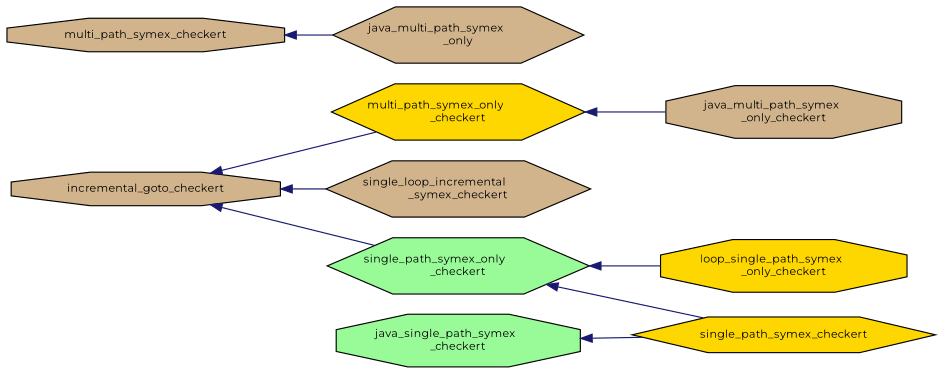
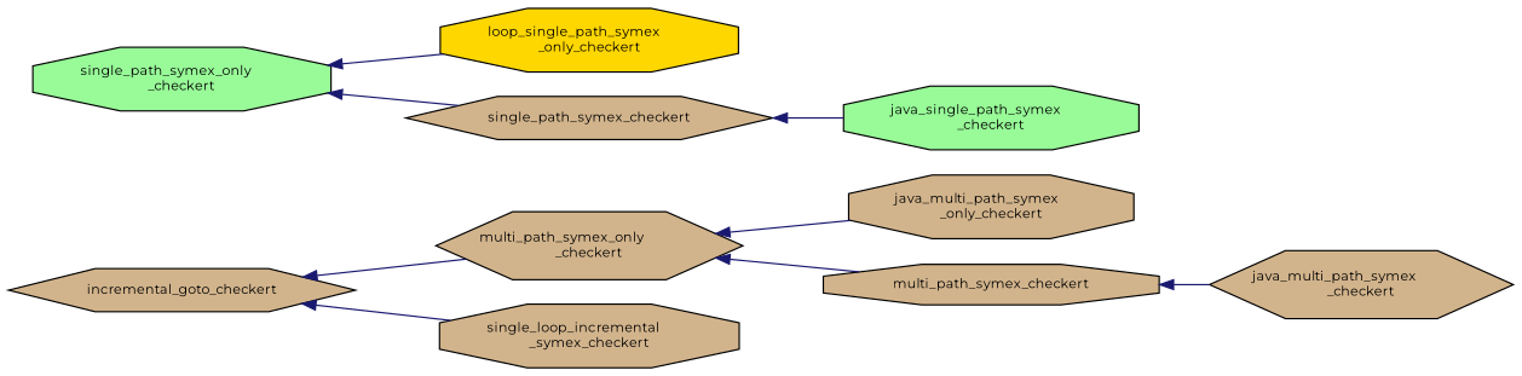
  digraph {
    fontname=Montserrat
    rankdir=LR
    node [color=black fillcolor=tan fontname=Montserrat fontsize=10 shape=hexagon style=filled]
    edge [color=midnightblue dir=back fontname=Montserrat fontsize=10 labelfontname=Helvetica labelfontsize=10 style=solid]
-   n1 [fontcolor=black height=0.2 label=incremental_goto_checkert shape=octagon width=0.4]
-   n2 [fillcolor=gold height=0.2 label="multi_path_symex_only\l_checkert" width=0.4]
-   n3 [height=0.2 label="single_loop_incremental\l_symex_checkert" width=0.4]
-   n4 [fillcolor=palegreen height=0.2 label="single_path_symex_only\l_checkert" width=0.4]
+   n1 [fontcolor=black height=0.2 label=incremental_goto_checkert width=0.4]
+   n2 [height=0.2 label="multi_path_symex_only\l_checkert" width=0.4]
+   n3 [height=0.2 label="single_loop_incremental\l_symex_checkert" shape=octagon width=0.4]
+   n4 [fillcolor=palegreen height=0.2 label="single_path_symex_only\l_checkert" shape=octagon width=0.4]
    n5 [height=0.2 label="java_multi_path_symex\l_only_checkert" shape=octagon width=0.4]
    n6 [height=0.2 label=multi_path_symex_checkert shape=octagon width=0.4]
    n7 [fillcolor=gold height=0.2 label="loop_single_path_symex\l_only_checkert" shape=octagon width=0.4]
-   n8 [fillcolor=gold height=0.2 label=single_path_symex_checkert width=0.4]
-   n9 [height=0.2 label="java_multi_path_symex\l_only" width=0.4]
+   n8 [height=0.2 label=single_path_symex_checkert width=0.4]
+   n9 [height=0.2 label="java_multi_path_symex\l_checkert" width=0.4]
    n10 [fillcolor=palegreen height=0.2 label="java_single_path_symex\l_checkert" shape=octagon width=0.4]
    n1 -> n2
    n1 -> n3
-   n1 -> n4
    n2 -> n5
+   n2 -> n6
    n4 -> n7
    n4 -> n8
    n6 -> n9
-   n10 -> n8
+   n8 -> n10
  }
